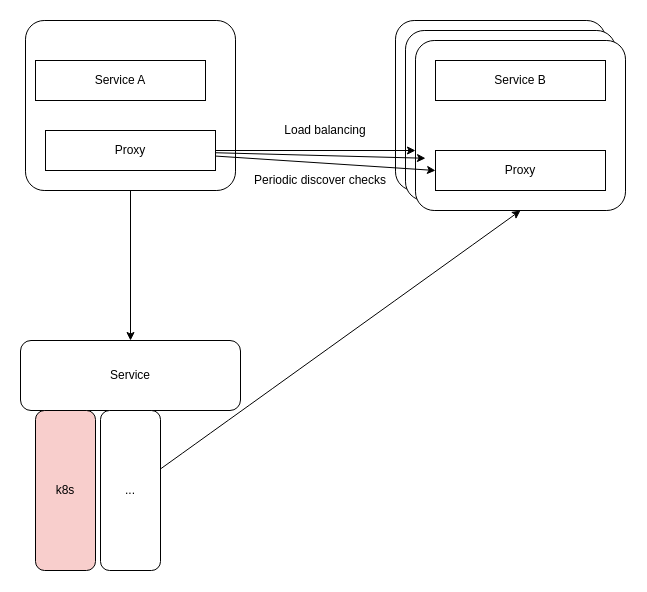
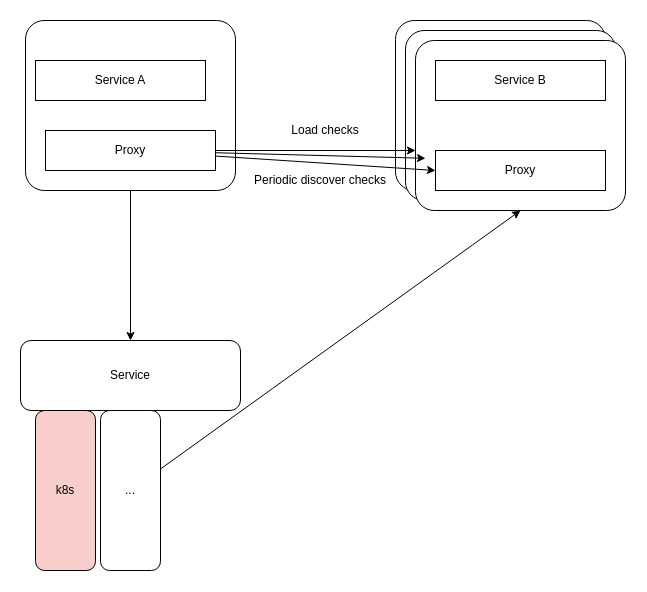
  <mxCell id="0" />
  <mxCell id="1" parent="0" />
  <mxCell id="2" style="edgeStyle=none;rounded=0;orthogonalLoop=1;jettySize=auto;html=1;" edge="1" parent="1" source="3" target="20"><mxGeometry relative="1" as="geometry" /></mxCell>
  <mxCell id="3" value="" style="rounded=1;whiteSpace=wrap;html=1;arcSize=11;" vertex="1" parent="1"><mxGeometry x="25" y="20" width="210" height="170" as="geometry" /></mxCell>
  <mxCell id="4" value="Service A" style="rounded=0;whiteSpace=wrap;html=1;" vertex="1" parent="1"><mxGeometry x="35" y="60" width="170" height="40" as="geometry" /></mxCell>
  <mxCell id="5" value="Proxy" style="rounded=0;whiteSpace=wrap;html=1;" vertex="1" parent="1"><mxGeometry x="45" y="130" width="170" height="40" as="geometry" /></mxCell>
  <mxCell id="6" value="" style="rounded=1;whiteSpace=wrap;html=1;arcSize=11;" vertex="1" parent="1"><mxGeometry x="395" y="20" width="210" height="170" as="geometry" /></mxCell>
  <mxCell id="7" value="Service B" style="rounded=0;whiteSpace=wrap;html=1;" vertex="1" parent="1"><mxGeometry x="415" y="40" width="170" height="40" as="geometry" /></mxCell>
  <mxCell id="8" value="Proxy" style="rounded=0;whiteSpace=wrap;html=1;" vertex="1" parent="1"><mxGeometry x="415" y="130" width="170" height="40" as="geometry" /></mxCell>
  <mxCell id="9" value="" style="rounded=1;whiteSpace=wrap;html=1;arcSize=11;" vertex="1" parent="1"><mxGeometry x="405" y="30" width="210" height="170" as="geometry" /></mxCell>
  <mxCell id="10" value="Service B" style="rounded=0;whiteSpace=wrap;html=1;" vertex="1" parent="1"><mxGeometry x="425" y="50" width="170" height="40" as="geometry" /></mxCell>
  <mxCell id="11" value="Proxy" style="rounded=0;whiteSpace=wrap;html=1;" vertex="1" parent="1"><mxGeometry x="425" y="140" width="170" height="40" as="geometry" /></mxCell>
  <mxCell id="12" value="" style="rounded=1;whiteSpace=wrap;html=1;arcSize=11;" vertex="1" parent="1"><mxGeometry x="415" y="40" width="210" height="170" as="geometry" /></mxCell>
  <mxCell id="13" value="Service B" style="rounded=0;whiteSpace=wrap;html=1;" vertex="1" parent="1"><mxGeometry x="435" y="60" width="170" height="40" as="geometry" /></mxCell>
  <mxCell id="14" value="Proxy" style="rounded=0;whiteSpace=wrap;html=1;" vertex="1" parent="1"><mxGeometry x="435" y="150" width="170" height="40" as="geometry" /></mxCell>
  <mxCell id="15" style="edgeStyle=none;rounded=0;orthogonalLoop=1;jettySize=auto;html=1;entryX=0;entryY=0.5;entryDx=0;entryDy=0;" edge="1" parent="1" source="5" target="14"><mxGeometry relative="1" as="geometry" /></mxCell>
  <mxCell id="16" style="edgeStyle=none;rounded=0;orthogonalLoop=1;jettySize=auto;html=1;" edge="1" parent="1" source="5" target="11"><mxGeometry relative="1" as="geometry" /></mxCell>
  <mxCell id="17" style="edgeStyle=none;rounded=0;orthogonalLoop=1;jettySize=auto;html=1;entryX=0;entryY=0.5;entryDx=0;entryDy=0;" edge="1" parent="1" source="5" target="8"><mxGeometry relative="1" as="geometry"><mxPoint x="355" y="140" as="targetPoint" /></mxGeometry></mxCell>
- <mxCell id="18" value="Load balancing" style="text;html=1;strokeColor=none;fillColor=none;align=center;verticalAlign=middle;whiteSpace=wrap;rounded=0;" vertex="1" parent="1"><mxGeometry x="265" y="120" width="120" height="20" as="geometry" /></mxCell>
+ <mxCell id="18" value="Load checks" style="text;html=1;strokeColor=none;fillColor=none;align=center;verticalAlign=middle;whiteSpace=wrap;rounded=0;" vertex="1" parent="1"><mxGeometry x="265" y="120" width="120" height="20" as="geometry" /></mxCell>
  <mxCell id="19" value="Periodic discover checks" style="text;html=1;strokeColor=none;fillColor=none;align=center;verticalAlign=middle;whiteSpace=wrap;rounded=0;" vertex="1" parent="1"><mxGeometry x="245" y="150" width="150" height="60" as="geometry" /></mxCell>
  <mxCell id="20" value="Service" style="rounded=1;whiteSpace=wrap;html=1;" vertex="1" parent="1"><mxGeometry x="20" y="340" width="220" height="70" as="geometry" /></mxCell>
  <mxCell id="21" value="k8s" style="rounded=1;whiteSpace=wrap;html=1;fillColor=#f8cecc;" vertex="1" parent="1"><mxGeometry x="35" y="410" width="60" height="160" as="geometry" /></mxCell>
  <mxCell id="22" style="edgeStyle=none;orthogonalLoop=1;jettySize=auto;html=1;entryX=0.5;entryY=1;entryDx=0;entryDy=0;curved=1;" edge="1" parent="1" source="23" target="12"><mxGeometry relative="1" as="geometry" /></mxCell>
  <mxCell id="23" value="..." style="rounded=1;whiteSpace=wrap;html=1;" vertex="1" parent="1"><mxGeometry x="100" y="410" width="60" height="160" as="geometry" /></mxCell>
